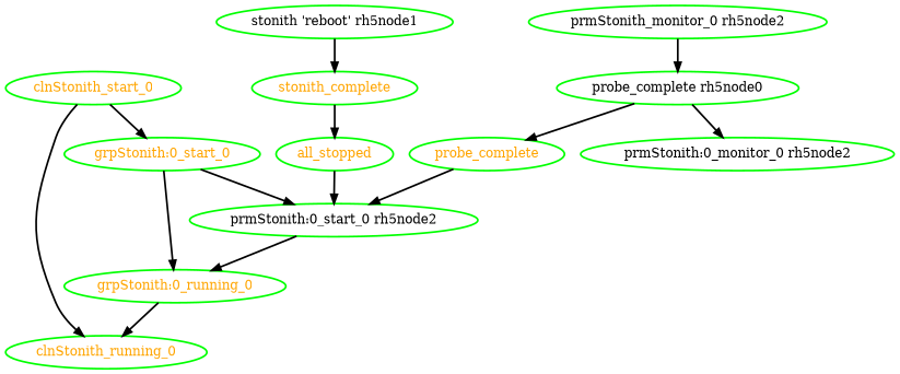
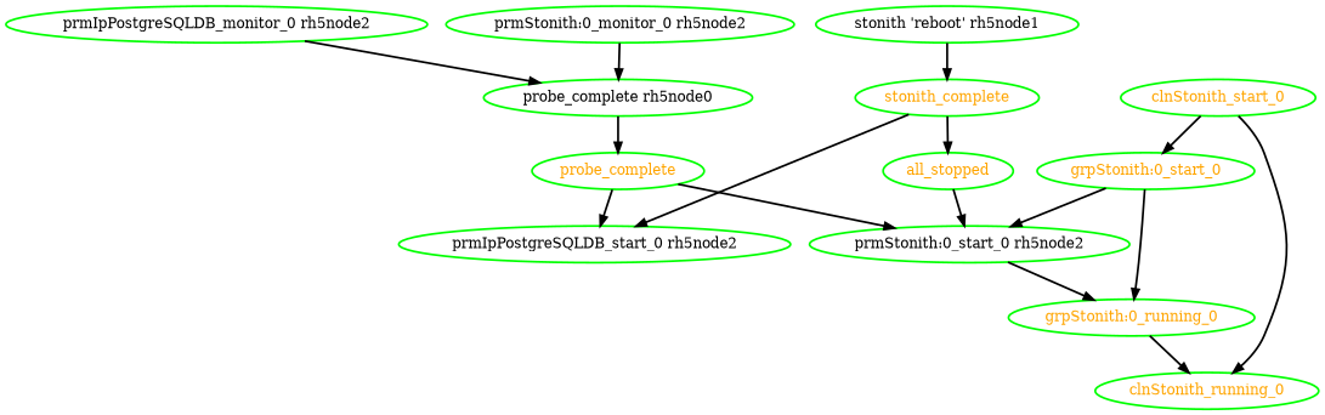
  digraph {
    node [color=green fontcolor=orange style=bold]
    edge [style=bold]
    "prmStonith:0_start_0 rh5node2" [fontcolor=black]
    all_stopped
    "grpStonith:0_running_0"
    clnStonith_running_0
    clnStonith_start_0
    "grpStonith:0_start_0"
-   "prmIpPostgreSQLDB_monitor_0 rh5node2" [fontcolor=black label="prmStonith_monitor_0 rh5node2"]
+   "prmIpPostgreSQLDB_monitor_0 rh5node2" [fontcolor=black]
    n8 [fontcolor=black label="probe_complete rh5node0"]
    probe_complete
+   "prmIpPostgreSQLDB_start_0 rh5node2" [fontcolor=black]
    "prmStonith:0_monitor_0 rh5node2" [fontcolor=black]
    "stonith 'reboot' rh5node1" [fontcolor=black]
    stonith_complete
    "prmStonith:0_start_0 rh5node2" -> "grpStonith:0_running_0"
    all_stopped -> "prmStonith:0_start_0 rh5node2"
    "grpStonith:0_running_0" -> clnStonith_running_0
    clnStonith_start_0 -> clnStonith_running_0
    clnStonith_start_0 -> "grpStonith:0_start_0"
    "grpStonith:0_start_0" -> "prmStonith:0_start_0 rh5node2"
    "grpStonith:0_start_0" -> "grpStonith:0_running_0"
    "prmIpPostgreSQLDB_monitor_0 rh5node2" -> n8
    n8 -> probe_complete
    probe_complete -> "prmStonith:0_start_0 rh5node2"
-   n8 -> "prmStonith:0_monitor_0 rh5node2"
+   probe_complete -> "prmIpPostgreSQLDB_start_0 rh5node2"
+   "prmStonith:0_monitor_0 rh5node2" -> n8
    "stonith 'reboot' rh5node1" -> stonith_complete
    stonith_complete -> all_stopped
+   stonith_complete -> "prmIpPostgreSQLDB_start_0 rh5node2"
  }
